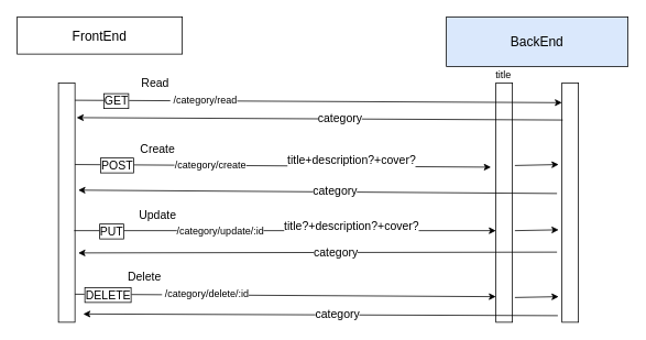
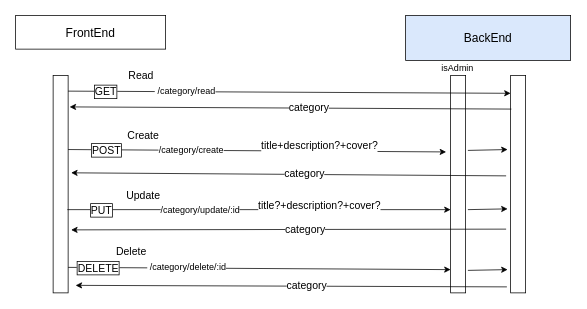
  <mxCell id="0" />
  <mxCell id="1" parent="0" />
  <mxCell id="2" value="" style="rounded=0;whiteSpace=wrap;html=1;" vertex="1" parent="1"><mxGeometry x="600" y="100" width="20" height="290" as="geometry" /></mxCell>
  <mxCell id="3" value="&lt;font style=&quot;font-size: 16px;&quot;&gt;FrontEnd&lt;/font&gt;" style="rounded=0;whiteSpace=wrap;html=1;" vertex="1" parent="1"><mxGeometry x="20" y="20" width="200" height="45" as="geometry" /></mxCell>
  <mxCell id="4" value="&lt;font style=&quot;font-size: 16px;&quot;&gt;BackEnd&lt;/font&gt;" style="rounded=0;whiteSpace=wrap;html=1;fillColor=#dae8fc;" vertex="1" parent="1"><mxGeometry x="540" y="20" width="220" height="60" as="geometry" /></mxCell>
  <mxCell id="5" value="" style="rounded=0;whiteSpace=wrap;html=1;" vertex="1" parent="1"><mxGeometry x="70" y="100" width="20" height="290" as="geometry" /></mxCell>
  <mxCell id="6" value="" style="rounded=0;whiteSpace=wrap;html=1;" vertex="1" parent="1"><mxGeometry x="680" y="100" width="20" height="290" as="geometry" /></mxCell>
  <mxCell id="7" value="" style="endArrow=classic;html=1;rounded=0;entryX=0;entryY=0.079;entryDx=0;entryDy=0;entryPerimeter=0;" edge="1" parent="1"><mxGeometry width="50" height="50" relative="1" as="geometry"><mxPoint x="90" y="121" as="sourcePoint" /><mxPoint x="680" y="123.91" as="targetPoint" /></mxGeometry></mxCell>
  <mxCell id="8" value="&lt;font style=&quot;font-size: 14px;&quot;&gt;GET&lt;/font&gt;" style="edgeLabel;html=1;align=center;verticalAlign=middle;resizable=0;points=[];labelBorderColor=default;" vertex="1" connectable="0" parent="7"><mxGeometry x="-0.817" relative="1" as="geometry"><mxPoint x="-4" as="offset" /></mxGeometry></mxCell>
  <mxCell id="9" value="&lt;font style=&quot;font-size: 12px;&quot;&gt;&amp;nbsp;/category/read&lt;/font&gt;" style="edgeLabel;html=1;align=center;verticalAlign=middle;resizable=0;points=[];" vertex="1" connectable="0" parent="7"><mxGeometry x="-0.641" y="-1" relative="1" as="geometry"><mxPoint x="50" y="-2" as="offset" /></mxGeometry></mxCell>
  <mxCell id="10" value="&lt;font style=&quot;font-size: 14px;&quot;&gt;Read&lt;/font&gt;" style="edgeLabel;html=1;align=center;verticalAlign=middle;resizable=0;points=[];" vertex="1" connectable="0" parent="7"><mxGeometry x="-0.681" y="-1" relative="1" as="geometry"><mxPoint x="3" y="-23" as="offset" /></mxGeometry></mxCell>
  <mxCell id="11" value="" style="endArrow=classic;html=1;rounded=0;entryX=1.1;entryY=0.145;entryDx=0;entryDy=0;entryPerimeter=0;exitX=0.05;exitY=0.155;exitDx=0;exitDy=0;exitPerimeter=0;" edge="1" parent="1" source="6" target="5"><mxGeometry width="50" height="50" relative="1" as="geometry"><mxPoint x="240" y="280" as="sourcePoint" /><mxPoint x="290" y="230" as="targetPoint" /></mxGeometry></mxCell>
  <mxCell id="12" value="&lt;font style=&quot;font-size: 14px;&quot;&gt;category&lt;/font&gt;" style="edgeLabel;html=1;align=center;verticalAlign=middle;resizable=0;points=[];" vertex="1" connectable="0" parent="11"><mxGeometry x="-0.05" y="-1" relative="1" as="geometry"><mxPoint x="9" as="offset" /></mxGeometry></mxCell>
- <mxCell id="13" value="title" style="text;html=1;align=center;verticalAlign=middle;resizable=0;points=[];autosize=1;strokeColor=none;fillColor=none;" vertex="1" parent="1"><mxGeometry x="574" y="76" width="70" height="30" as="geometry" /></mxCell>
+ <mxCell id="13" value="isAdmin" style="text;html=1;align=center;verticalAlign=middle;resizable=0;points=[];autosize=1;strokeColor=none;fillColor=none;" vertex="1" parent="1"><mxGeometry x="574" y="76" width="70" height="30" as="geometry" /></mxCell>
  <mxCell id="14" value="" style="endArrow=classic;html=1;rounded=0;exitX=1;exitY=0.341;exitDx=0;exitDy=0;exitPerimeter=0;entryX=-0.3;entryY=0.352;entryDx=0;entryDy=0;entryPerimeter=0;" edge="1" parent="1" source="5" target="2"><mxGeometry width="50" height="50" relative="1" as="geometry"><mxPoint x="130" y="240" as="sourcePoint" /><mxPoint x="180" y="190" as="targetPoint" /></mxGeometry></mxCell>
  <mxCell id="15" value="&lt;font style=&quot;font-size: 14px;&quot;&gt;POST&lt;/font&gt;" style="edgeLabel;html=1;align=center;verticalAlign=middle;resizable=0;points=[];labelBorderColor=default;" vertex="1" connectable="0" parent="14"><mxGeometry x="-0.826" relative="1" as="geometry"><mxPoint x="7" as="offset" /></mxGeometry></mxCell>
  <mxCell id="16" value="&lt;font style=&quot;font-size: 14px;&quot;&gt;title+description?+cover?&lt;/font&gt;" style="edgeLabel;html=1;align=center;verticalAlign=middle;resizable=0;points=[];spacingLeft=-2;spacingTop=1;spacing=3;" vertex="1" connectable="0" parent="14"><mxGeometry x="-0.589" y="-1" relative="1" as="geometry"><mxPoint x="232" y="-8" as="offset" /></mxGeometry></mxCell>
  <mxCell id="17" value="&lt;font style=&quot;font-size: 12px;&quot;&gt;/category/create&lt;/font&gt;" style="edgeLabel;html=1;align=center;verticalAlign=middle;resizable=0;points=[];" vertex="1" connectable="0" parent="14"><mxGeometry x="-0.491" relative="1" as="geometry"><mxPoint x="36" as="offset" /></mxGeometry></mxCell>
  <mxCell id="18" value="&lt;font style=&quot;font-size: 14px;&quot;&gt;Create&lt;/font&gt;" style="edgeLabel;html=1;align=center;verticalAlign=middle;resizable=0;points=[];" vertex="1" connectable="0" parent="14"><mxGeometry x="-0.687" y="1" relative="1" as="geometry"><mxPoint x="20" y="-19" as="offset" /></mxGeometry></mxCell>
  <mxCell id="19" value="" style="endArrow=classic;html=1;rounded=0;exitX=1.15;exitY=0.345;exitDx=0;exitDy=0;exitPerimeter=0;entryX=-0.2;entryY=0.341;entryDx=0;entryDy=0;entryPerimeter=0;" edge="1" parent="1" source="2" target="6"><mxGeometry width="50" height="50" relative="1" as="geometry"><mxPoint x="610" y="260" as="sourcePoint" /><mxPoint x="660" y="210" as="targetPoint" /></mxGeometry></mxCell>
  <mxCell id="20" value="" style="endArrow=classic;html=1;rounded=0;entryX=1.2;entryY=0.448;entryDx=0;entryDy=0;entryPerimeter=0;exitX=-0.3;exitY=0.462;exitDx=0;exitDy=0;exitPerimeter=0;" edge="1" parent="1" source="6" target="5"><mxGeometry width="50" height="50" relative="1" as="geometry"><mxPoint x="450" y="290" as="sourcePoint" /><mxPoint x="500" y="240" as="targetPoint" /></mxGeometry></mxCell>
  <mxCell id="21" value="&lt;font style=&quot;font-size: 14px;&quot;&gt;category&lt;/font&gt;" style="edgeLabel;html=1;align=center;verticalAlign=middle;resizable=0;points=[];" vertex="1" connectable="0" parent="20"><mxGeometry x="0.004" y="2" relative="1" as="geometry"><mxPoint x="22" y="-3" as="offset" /></mxGeometry></mxCell>
  <mxCell id="22" value="" style="endArrow=classic;html=1;rounded=0;exitX=1;exitY=0.45;exitDx=0;exitDy=0;exitPerimeter=0;entryX=0.05;entryY=0.45;entryDx=0;entryDy=0;entryPerimeter=0;" edge="1" parent="1"><mxGeometry width="50" height="50" relative="1" as="geometry"><mxPoint x="89" y="279" as="sourcePoint" /><mxPoint x="600" y="279" as="targetPoint" /></mxGeometry></mxCell>
  <mxCell id="23" value="&lt;font style=&quot;font-size: 14px;&quot;&gt;PUT&lt;/font&gt;" style="edgeLabel;html=1;align=center;verticalAlign=middle;resizable=0;points=[];labelBorderColor=default;" vertex="1" connectable="0" parent="22"><mxGeometry x="-0.826" relative="1" as="geometry"><mxPoint as="offset" /></mxGeometry></mxCell>
  <mxCell id="24" value="&lt;font style=&quot;font-size: 14px;&quot;&gt;title?+description?+cover?&lt;/font&gt;" style="edgeLabel;html=1;align=center;verticalAlign=middle;resizable=0;points=[];spacingLeft=-2;spacingTop=1;spacing=3;" vertex="1" connectable="0" parent="22"><mxGeometry x="-0.589" y="-1" relative="1" as="geometry"><mxPoint x="231" y="-8" as="offset" /></mxGeometry></mxCell>
  <mxCell id="25" value="&lt;font style=&quot;font-size: 12px;&quot;&gt;/category/update/:id&lt;/font&gt;" style="edgeLabel;html=1;align=center;verticalAlign=middle;resizable=0;points=[];" vertex="1" connectable="0" parent="22"><mxGeometry x="-0.491" relative="1" as="geometry"><mxPoint x="46" as="offset" /></mxGeometry></mxCell>
  <mxCell id="26" value="&lt;font style=&quot;font-size: 14px;&quot;&gt;Update&lt;/font&gt;" style="edgeLabel;html=1;align=center;verticalAlign=middle;resizable=0;points=[];" vertex="1" connectable="0" parent="22"><mxGeometry x="-0.687" y="1" relative="1" as="geometry"><mxPoint x="20" y="-19" as="offset" /></mxGeometry></mxCell>
  <mxCell id="27" value="" style="endArrow=classic;html=1;rounded=0;entryX=1.3;entryY=0.591;entryDx=0;entryDy=0;entryPerimeter=0;exitX=-0.2;exitY=0.586;exitDx=0;exitDy=0;exitPerimeter=0;" edge="1" parent="1"><mxGeometry width="50" height="50" relative="1" as="geometry"><mxPoint x="674" y="305" as="sourcePoint" /><mxPoint x="94" y="306" as="targetPoint" /></mxGeometry></mxCell>
  <mxCell id="28" value="&lt;font style=&quot;font-size: 14px;&quot;&gt;category&lt;/font&gt;" style="edgeLabel;html=1;align=center;verticalAlign=middle;resizable=0;points=[];" vertex="1" connectable="0" parent="27"><mxGeometry x="0.004" y="2" relative="1" as="geometry"><mxPoint x="22" y="-3" as="offset" /></mxGeometry></mxCell>
  <mxCell id="29" value="" style="endArrow=classic;html=1;rounded=0;exitX=1.15;exitY=0.345;exitDx=0;exitDy=0;exitPerimeter=0;entryX=-0.2;entryY=0.341;entryDx=0;entryDy=0;entryPerimeter=0;" edge="1" parent="1"><mxGeometry width="50" height="50" relative="1" as="geometry"><mxPoint x="623" y="279" as="sourcePoint" /><mxPoint x="676" y="278" as="targetPoint" /></mxGeometry></mxCell>
  <mxCell id="30" value="" style="endArrow=classic;html=1;rounded=0;" edge="1" parent="1"><mxGeometry width="50" height="50" relative="1" as="geometry"><mxPoint x="90" y="356" as="sourcePoint" /><mxPoint x="600" y="359" as="targetPoint" /></mxGeometry></mxCell>
  <mxCell id="31" value="&lt;font style=&quot;font-size: 14px;&quot;&gt;DELETE&lt;/font&gt;" style="edgeLabel;html=1;align=center;verticalAlign=middle;resizable=0;points=[];labelBorderColor=default;" vertex="1" connectable="0" parent="30"><mxGeometry x="-0.817" relative="1" as="geometry"><mxPoint x="-7" as="offset" /></mxGeometry></mxCell>
  <mxCell id="32" value="&lt;font style=&quot;font-size: 12px;&quot;&gt;&amp;nbsp;/category/delete/:id&lt;/font&gt;" style="edgeLabel;html=1;align=center;verticalAlign=middle;resizable=0;points=[];" vertex="1" connectable="0" parent="30"><mxGeometry x="-0.641" y="-1" relative="1" as="geometry"><mxPoint x="66" y="-2" as="offset" /></mxGeometry></mxCell>
  <mxCell id="33" value="&lt;font style=&quot;font-size: 14px;&quot;&gt;Delete&lt;/font&gt;" style="edgeLabel;html=1;align=center;verticalAlign=middle;resizable=0;points=[];" vertex="1" connectable="0" parent="30"><mxGeometry x="-0.681" y="-1" relative="1" as="geometry"><mxPoint x="3" y="-23" as="offset" /></mxGeometry></mxCell>
  <mxCell id="34" value="" style="endArrow=classic;html=1;rounded=0;exitX=-0.2;exitY=0.586;exitDx=0;exitDy=0;exitPerimeter=0;" edge="1" parent="1"><mxGeometry width="50" height="50" relative="1" as="geometry"><mxPoint x="675" y="382" as="sourcePoint" /><mxPoint x="100" y="380" as="targetPoint" /></mxGeometry></mxCell>
  <mxCell id="35" value="&lt;font style=&quot;font-size: 14px;&quot;&gt;category&lt;/font&gt;" style="edgeLabel;html=1;align=center;verticalAlign=middle;resizable=0;points=[];" vertex="1" connectable="0" parent="34"><mxGeometry x="0.004" y="2" relative="1" as="geometry"><mxPoint x="22" y="-3" as="offset" /></mxGeometry></mxCell>
  <mxCell id="36" value="" style="endArrow=classic;html=1;rounded=0;exitX=1.15;exitY=0.345;exitDx=0;exitDy=0;exitPerimeter=0;entryX=-0.2;entryY=0.341;entryDx=0;entryDy=0;entryPerimeter=0;" edge="1" parent="1"><mxGeometry width="50" height="50" relative="1" as="geometry"><mxPoint x="623" y="360" as="sourcePoint" /><mxPoint x="676" y="359" as="targetPoint" /></mxGeometry></mxCell>
